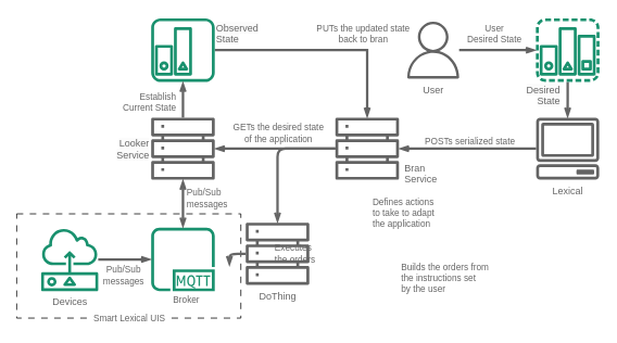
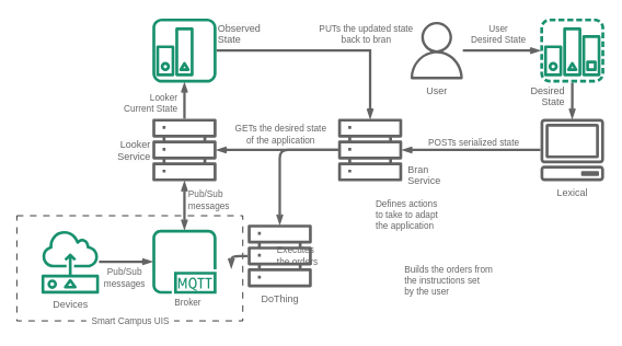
  <mxCell id="0" />
  <mxCell id="1" parent="0" />
  <mxCell id="2" value="" style="rounded=0;whiteSpace=wrap;html=1;fontFamily=Helvetica;fontSize=11;fontColor=#292929;fillColor=none;dashed=1;dashPattern=8 8;spacing=0;spacingTop=-2;" vertex="1" parent="1"><mxGeometry x="20" y="262" width="275" height="128" as="geometry" /></mxCell>
  <mxCell id="3" value="" style="sketch=0;outlineConnect=0;fontColor=#666666;gradientColor=none;fillColor=#19916E;strokeColor=none;dashed=0;verticalLabelPosition=bottom;verticalAlign=top;align=center;html=1;fontSize=12;fontStyle=0;aspect=fixed;pointerEvents=1;shape=mxgraph.aws4.mqtt_protocol;" vertex="1" parent="1"><mxGeometry x="185" y="279" width="78" height="78" as="geometry" /></mxCell>
  <mxCell id="4" style="edgeStyle=orthogonalEdgeStyle;rounded=0;orthogonalLoop=1;jettySize=auto;html=1;strokeWidth=3;strokeColor=#636363;endArrow=openThin;endFill=0;startArrow=none;startFill=0;fontColor=#292929;" edge="1" parent="1" source="7" target="3"><mxGeometry relative="1" as="geometry" /></mxCell>
  <mxCell id="5" value="Pub/Sub &lt;br&gt;messages" style="edgeLabel;html=1;align=center;verticalAlign=middle;resizable=0;points=[];fontSize=11;fontFamily=Helvetica;fontColor=#666666;" vertex="1" connectable="0" parent="4"><mxGeometry x="0.493" y="1" relative="1" as="geometry"><mxPoint x="-19" y="20" as="offset" /></mxGeometry></mxCell>
  <mxCell id="6" value="Broker" style="edgeLabel;html=1;align=center;verticalAlign=middle;resizable=0;points=[];fontSize=11;fontFamily=Helvetica;fontColor=#666666;" vertex="1" connectable="0" parent="4"><mxGeometry x="0.493" y="1" relative="1" as="geometry"><mxPoint x="58" y="50" as="offset" /></mxGeometry></mxCell>
  <mxCell id="7" value="Devices" style="sketch=0;outlineConnect=0;fontColor=#666666;gradientColor=none;fillColor=#19916E;strokeColor=none;dashed=0;verticalLabelPosition=bottom;verticalAlign=top;align=center;html=1;fontSize=12;fontStyle=0;aspect=fixed;pointerEvents=1;shape=mxgraph.aws4.sensor;labelBackgroundColor=none;shadow=0;" vertex="1" parent="1"><mxGeometry x="50" y="279" width="70" height="78" as="geometry" /></mxCell>
  <mxCell id="8" style="edgeStyle=orthogonalEdgeStyle;shape=connector;rounded=0;orthogonalLoop=1;jettySize=auto;html=1;labelBackgroundColor=default;strokeColor=#636363;strokeWidth=3;align=center;verticalAlign=middle;fontFamily=Helvetica;fontSize=11;fontColor=#292929;endArrow=openThin;endFill=0;" edge="1" parent="1" source="9" target="14"><mxGeometry relative="1" as="geometry" /></mxCell>
  <mxCell id="9" value="" style="sketch=0;outlineConnect=0;gradientColor=none;fillColor=#19916E;strokeColor=none;dashed=0;verticalLabelPosition=bottom;verticalAlign=top;align=center;html=1;aspect=fixed;pointerEvents=1;shape=mxgraph.aws4.desired_state;spacing=-1;spacingBottom=1;fontColor=#292929;" vertex="1" parent="1"><mxGeometry x="657" y="22" width="78" height="78" as="geometry" /></mxCell>
  <mxCell id="10" style="edgeStyle=orthogonalEdgeStyle;shape=connector;rounded=0;orthogonalLoop=1;jettySize=auto;html=1;labelBackgroundColor=default;strokeColor=#636363;strokeWidth=3;align=center;verticalAlign=middle;fontFamily=Helvetica;fontSize=11;fontColor=#292929;endArrow=openThin;endFill=0;" edge="1" parent="1" source="11" target="26"><mxGeometry relative="1" as="geometry" /></mxCell>
  <mxCell id="11" value="" style="sketch=0;outlineConnect=0;fontColor=#292929;gradientColor=none;fillColor=#19916E;strokeColor=none;dashed=0;verticalLabelPosition=bottom;verticalAlign=top;align=center;html=1;fontSize=12;fontStyle=0;aspect=fixed;pointerEvents=1;shape=mxgraph.aws4.reported_state;" vertex="1" parent="1"><mxGeometry x="185" y="22" width="78" height="78" as="geometry" /></mxCell>
  <mxCell id="12" style="edgeStyle=orthogonalEdgeStyle;shape=connector;rounded=0;orthogonalLoop=1;jettySize=auto;html=1;labelBackgroundColor=default;strokeColor=#636363;strokeWidth=3;align=center;verticalAlign=middle;fontFamily=Helvetica;fontSize=11;fontColor=#292929;endArrow=openThin;endFill=0;" edge="1" parent="1" source="14" target="26"><mxGeometry relative="1" as="geometry"><mxPoint x="673" y="181" as="targetPoint" /></mxGeometry></mxCell>
  <mxCell id="13" value="POSTs serialized state" style="edgeLabel;html=1;align=center;verticalAlign=middle;resizable=0;points=[];fontSize=11;fontFamily=Helvetica;fontColor=#666666;labelBackgroundColor=none;" vertex="1" connectable="0" parent="12"><mxGeometry x="0.199" relative="1" as="geometry"><mxPoint x="19" y="-10" as="offset" /></mxGeometry></mxCell>
  <mxCell id="14" value="&lt;font color=&quot;#666666&quot;&gt;Lexical&lt;/font&gt;" style="sketch=0;outlineConnect=0;fontColor=#292929;gradientColor=none;fillColor=#636363;strokeColor=none;dashed=0;verticalLabelPosition=bottom;verticalAlign=top;align=center;html=1;fontSize=12;fontStyle=0;aspect=fixed;pointerEvents=1;shape=mxgraph.aws4.client;fontFamily=Helvetica;" vertex="1" parent="1"><mxGeometry x="657" y="144" width="78" height="76" as="geometry" /></mxCell>
  <mxCell id="15" style="edgeStyle=orthogonalEdgeStyle;shape=connector;rounded=0;orthogonalLoop=1;jettySize=auto;html=1;labelBackgroundColor=default;strokeColor=#636363;strokeWidth=3;align=center;verticalAlign=middle;fontFamily=Helvetica;fontSize=11;fontColor=#292929;endArrow=openThin;startArrow=openThin;startFill=0;endFill=0;" edge="1" parent="1" source="29" target="3"><mxGeometry relative="1" as="geometry"><Array as="points"><mxPoint x="224" y="312" /></Array></mxGeometry></mxCell>
  <mxCell id="16" style="edgeStyle=orthogonalEdgeStyle;shape=connector;rounded=0;orthogonalLoop=1;jettySize=auto;html=1;labelBackgroundColor=default;strokeColor=#636363;strokeWidth=3;align=center;verticalAlign=middle;fontFamily=Helvetica;fontSize=11;fontColor=#292929;endArrow=openThin;endFill=0;" edge="1" parent="1" source="29" target="11"><mxGeometry relative="1" as="geometry"><Array as="points"><mxPoint x="224" y="31" /></Array></mxGeometry></mxCell>
  <mxCell id="17" style="edgeStyle=orthogonalEdgeStyle;shape=connector;rounded=0;orthogonalLoop=1;jettySize=auto;html=1;labelBackgroundColor=default;strokeColor=#636363;strokeWidth=3;align=center;verticalAlign=middle;fontFamily=Helvetica;fontSize=11;fontColor=#292929;endArrow=openThin;endFill=0;" edge="1" parent="1" source="18" target="9"><mxGeometry relative="1" as="geometry" /></mxCell>
  <mxCell id="18" value="&lt;font color=&quot;#666666&quot;&gt;User&lt;/font&gt;" style="sketch=0;outlineConnect=0;fontColor=#292929;gradientColor=none;fillColor=#636363;strokeColor=none;dashed=0;verticalLabelPosition=bottom;verticalAlign=top;align=center;html=1;fontSize=12;fontStyle=0;aspect=fixed;pointerEvents=1;shape=mxgraph.aws4.user;fontFamily=Helvetica;" vertex="1" parent="1"><mxGeometry x="496" y="26" width="70" height="70" as="geometry" /></mxCell>
  <mxCell id="19" value="&lt;font color=&quot;#666666&quot;&gt;Pub/Sub &lt;br&gt;messages&lt;/font&gt;" style="edgeLabel;html=1;align=left;verticalAlign=middle;resizable=0;points=[];fontSize=11;fontFamily=Helvetica;fontColor=#292929;" vertex="1" connectable="0" parent="1"><mxGeometry x="227" y="242" as="geometry" /></mxCell>
  <mxCell id="20" style="edgeStyle=orthogonalEdgeStyle;shape=connector;rounded=0;orthogonalLoop=1;jettySize=auto;html=1;labelBackgroundColor=default;strokeColor=#636363;strokeWidth=3;align=center;verticalAlign=middle;fontFamily=Helvetica;fontSize=11;fontColor=#292929;endArrow=openThin;endFill=0;" edge="1" parent="1" source="26" target="29"><mxGeometry relative="1" as="geometry" /></mxCell>
  <mxCell id="21" value="GETs the desired state&lt;br&gt;of the application" style="edgeLabel;html=1;align=center;verticalAlign=middle;resizable=0;points=[];fontSize=11;fontFamily=Helvetica;fontColor=#666666;" vertex="1" connectable="0" parent="20"><mxGeometry x="0.141" y="-2" relative="1" as="geometry"><mxPoint x="13" y="-18" as="offset" /></mxGeometry></mxCell>
  <mxCell id="22" value="Defines actions &lt;br&gt;to take to adapt &lt;br&gt;the application" style="edgeLabel;html=1;align=left;verticalAlign=middle;resizable=0;points=[];fontSize=11;fontFamily=Helvetica;fontColor=#666666;" vertex="1" connectable="0" parent="20"><mxGeometry x="0.141" y="-2" relative="1" as="geometry"><mxPoint x="128" y="80" as="offset" /></mxGeometry></mxCell>
  <mxCell id="23" value="Builds the orders from &lt;br&gt;the instructions set &lt;br&gt;by the user" style="edgeLabel;html=1;align=left;verticalAlign=middle;resizable=0;points=[];fontSize=11;fontFamily=Helvetica;fontColor=#666666;" vertex="1" connectable="0" parent="20"><mxGeometry x="0.141" y="-2" relative="1" as="geometry"><mxPoint x="163" y="160" as="offset" /></mxGeometry></mxCell>
  <mxCell id="24" value="Executes &lt;br&gt;the orders" style="edgeLabel;html=1;align=left;verticalAlign=middle;resizable=0;points=[];fontSize=11;fontFamily=Helvetica;fontColor=#666666;" vertex="1" connectable="0" parent="20"><mxGeometry x="0.141" y="-2" relative="1" as="geometry"><mxPoint x="8" y="130" as="offset" /></mxGeometry></mxCell>
  <mxCell id="25" style="edgeStyle=orthogonalEdgeStyle;shape=connector;curved=0;rounded=1;orthogonalLoop=1;jettySize=auto;html=1;labelBackgroundColor=default;strokeColor=#666666;strokeWidth=3;align=center;verticalAlign=middle;fontFamily=Helvetica;fontSize=12;fontColor=#666666;endArrow=openThin;endFill=0;fillColor=#FAE5C7;" edge="1" parent="1" source="26" target="37"><mxGeometry relative="1" as="geometry" /></mxCell>
  <mxCell id="26" value="" style="sketch=0;outlineConnect=0;fontColor=#292929;gradientColor=none;fillColor=#636363;strokeColor=none;dashed=0;verticalLabelPosition=bottom;verticalAlign=top;align=center;html=1;fontSize=12;fontStyle=0;aspect=fixed;pointerEvents=1;shape=mxgraph.aws4.servers;fontFamily=Helvetica;" vertex="1" parent="1"><mxGeometry x="411" y="143" width="78" height="78" as="geometry" /></mxCell>
- <mxCell id="27" value="&lt;span style=&quot;font-family: Helvetica; font-size: 11px; font-style: normal; font-variant-ligatures: normal; font-variant-caps: normal; font-weight: 400; letter-spacing: normal; orphans: 2; text-indent: 0px; text-transform: none; widows: 2; word-spacing: 0px; -webkit-text-stroke-width: 0px; text-decoration-thickness: initial; text-decoration-style: initial; text-decoration-color: initial; float: none; display: inline !important;&quot;&gt;Establish&lt;/span&gt;&lt;br style=&quot;border-color: var(--border-color); font-family: Helvetica; font-size: 11px; font-style: normal; font-variant-ligatures: normal; font-variant-caps: normal; font-weight: 400; letter-spacing: normal; orphans: 2; text-indent: 0px; text-transform: none; widows: 2; word-spacing: 0px; -webkit-text-stroke-width: 0px; text-decoration-thickness: initial; text-decoration-style: initial; text-decoration-color: initial;&quot;&gt;&lt;span style=&quot;font-family: Helvetica; font-size: 11px; font-style: normal; font-variant-ligatures: normal; font-variant-caps: normal; font-weight: 400; letter-spacing: normal; orphans: 2; text-indent: 0px; text-transform: none; widows: 2; word-spacing: 0px; -webkit-text-stroke-width: 0px; text-decoration-thickness: initial; text-decoration-style: initial; text-decoration-color: initial; float: none; display: inline !important;&quot;&gt;Current State&lt;/span&gt;" style="text;whiteSpace=wrap;html=1;fontSize=11;fontFamily=Helvetica;fontColor=#666666;align=right;" vertex="1" parent="1"><mxGeometry x="148" y="106" width="70" height="39" as="geometry" /></mxCell>
+ <mxCell id="27" value="&lt;span style=&quot;font-family: Helvetica; font-size: 11px; font-style: normal; font-variant-ligatures: normal; font-variant-caps: normal; font-weight: 400; letter-spacing: normal; orphans: 2; text-indent: 0px; text-transform: none; widows: 2; word-spacing: 0px; -webkit-text-stroke-width: 0px; text-decoration-thickness: initial; text-decoration-style: initial; text-decoration-color: initial; float: none; display: inline !important;&quot;&gt;Looker&lt;/span&gt;&lt;br style=&quot;border-color: var(--border-color); font-family: Helvetica; font-size: 11px; font-style: normal; font-variant-ligatures: normal; font-variant-caps: normal; font-weight: 400; letter-spacing: normal; orphans: 2; text-indent: 0px; text-transform: none; widows: 2; word-spacing: 0px; -webkit-text-stroke-width: 0px; text-decoration-thickness: initial; text-decoration-style: initial; text-decoration-color: initial;&quot;&gt;&lt;span style=&quot;font-family: Helvetica; font-size: 11px; font-style: normal; font-variant-ligatures: normal; font-variant-caps: normal; font-weight: 400; letter-spacing: normal; orphans: 2; text-indent: 0px; text-transform: none; widows: 2; word-spacing: 0px; -webkit-text-stroke-width: 0px; text-decoration-thickness: initial; text-decoration-style: initial; text-decoration-color: initial; float: none; display: inline !important;&quot;&gt;Current State&lt;/span&gt;" style="text;whiteSpace=wrap;html=1;fontSize=11;fontFamily=Helvetica;fontColor=#666666;align=right;" vertex="1" parent="1"><mxGeometry x="148" y="106" width="70" height="39" as="geometry" /></mxCell>
  <mxCell id="28" value="" style="group;fillColor=none;fontColor=#666666;" vertex="1" connectable="0" parent="1"><mxGeometry x="135" y="143" width="128" height="78" as="geometry" /></mxCell>
  <mxCell id="29" value="" style="sketch=0;outlineConnect=0;fontColor=#292929;gradientColor=none;fillColor=#636363;strokeColor=none;dashed=0;verticalLabelPosition=bottom;verticalAlign=top;align=center;html=1;fontSize=12;fontStyle=0;aspect=fixed;pointerEvents=1;shape=mxgraph.aws4.servers;fontFamily=Helvetica;" vertex="1" parent="28"><mxGeometry x="50" width="78" height="78" as="geometry" /></mxCell>
  <mxCell id="30" value="&lt;span style=&quot;font-family: Helvetica; font-size: 12px; font-style: normal; font-variant-ligatures: normal; font-variant-caps: normal; font-weight: 400; letter-spacing: normal; orphans: 2; text-indent: 0px; text-transform: none; widows: 2; word-spacing: 0px; -webkit-text-stroke-width: 0px; background-color: rgb(251, 251, 251); text-decoration-thickness: initial; text-decoration-style: initial; text-decoration-color: initial; float: none; display: inline !important;&quot;&gt;&lt;font color=&quot;#666666&quot;&gt;Looker&lt;br&gt;Service&lt;/font&gt;&lt;br&gt;&lt;/span&gt;" style="text;whiteSpace=wrap;html=1;fontSize=11;fontFamily=Helvetica;fontColor=#292929;align=right;" vertex="1" parent="28"><mxGeometry y="19" width="50" height="40" as="geometry" /></mxCell>
  <mxCell id="31" value="User&lt;br&gt;Desired State" style="edgeLabel;html=1;align=center;verticalAlign=middle;resizable=0;points=[];fontSize=11;fontFamily=Helvetica;fontColor=#666666;labelBackgroundColor=none;" vertex="1" connectable="0" parent="1"><mxGeometry x="605" y="40.004" as="geometry" /></mxCell>
  <mxCell id="32" value="&lt;span style=&quot;font-family: Helvetica; font-size: 12px; font-style: normal; font-variant-ligatures: normal; font-variant-caps: normal; font-weight: 400; letter-spacing: normal; orphans: 2; text-indent: 0px; text-transform: none; widows: 2; word-spacing: 0px; -webkit-text-stroke-width: 0px; background-color: rgb(251, 251, 251); text-decoration-thickness: initial; text-decoration-style: initial; text-decoration-color: initial; float: none; display: inline !important;&quot;&gt;Desired State&lt;/span&gt;" style="text;whiteSpace=wrap;html=1;fontSize=11;fontFamily=Helvetica;fontColor=#666666;align=right;" vertex="1" parent="1"><mxGeometry x="639" y="96" width="50" height="40" as="geometry" /></mxCell>
  <mxCell id="33" value="&lt;span style=&quot;font-family: Helvetica; font-size: 12px; font-style: normal; font-variant-ligatures: normal; font-variant-caps: normal; font-weight: 400; letter-spacing: normal; orphans: 2; text-align: center; text-indent: 0px; text-transform: none; widows: 2; word-spacing: 0px; -webkit-text-stroke-width: 0px; background-color: rgb(251, 251, 251); text-decoration-thickness: initial; text-decoration-style: initial; text-decoration-color: initial; float: none; display: inline !important;&quot;&gt;Observed&lt;br&gt;State&lt;/span&gt;" style="text;whiteSpace=wrap;html=1;fontSize=11;fontFamily=Helvetica;fontColor=#666666;" vertex="1" parent="1"><mxGeometry x="263" y="20" width="50" height="40" as="geometry" /></mxCell>
- <mxCell id="34" value="&amp;nbsp; Smart Lexical UIS&amp;nbsp;&amp;nbsp;" style="text;html=1;align=center;verticalAlign=top;resizable=0;points=[];autosize=1;strokeColor=none;fillColor=none;fontSize=11;fontFamily=Helvetica;fontColor=#666666;spacing=0;labelBackgroundColor=default;" vertex="1" parent="1"><mxGeometry x="92.5" y="379" width="130" height="20" as="geometry" /></mxCell>
+ <mxCell id="34" value="&amp;nbsp; Smart Campus UIS&amp;nbsp;&amp;nbsp;" style="text;html=1;align=center;verticalAlign=top;resizable=0;points=[];autosize=1;strokeColor=none;fillColor=none;fontSize=11;fontFamily=Helvetica;fontColor=#666666;spacing=0;labelBackgroundColor=default;" vertex="1" parent="1"><mxGeometry x="92.5" y="379" width="130" height="20" as="geometry" /></mxCell>
  <mxCell id="35" value="PUTs the updated state&lt;br style=&quot;border-color: var(--border-color);&quot;&gt;back to bran" style="edgeLabel;html=1;align=center;verticalAlign=middle;resizable=0;points=[];fontSize=11;fontFamily=Helvetica;fontColor=#666666;" vertex="1" connectable="0" parent="1"><mxGeometry x="444.998" y="40" as="geometry" /></mxCell>
  <mxCell id="36" style="edgeStyle=orthogonalEdgeStyle;shape=connector;curved=0;rounded=1;orthogonalLoop=1;jettySize=auto;html=1;labelBackgroundColor=default;strokeColor=#666666;strokeWidth=3;align=center;verticalAlign=middle;fontFamily=Helvetica;fontSize=12;fontColor=#666666;endArrow=openThin;endFill=0;fillColor=#FAE5C7;" edge="1" parent="1" source="37" target="2"><mxGeometry relative="1" as="geometry" /></mxCell>
  <mxCell id="37" value="&lt;font color=&quot;#666666&quot;&gt;DoThing&lt;/font&gt;" style="sketch=0;outlineConnect=0;fontColor=#292929;gradientColor=none;fillColor=#636363;strokeColor=none;dashed=0;verticalLabelPosition=bottom;verticalAlign=top;align=center;html=1;fontSize=12;fontStyle=0;aspect=fixed;pointerEvents=1;shape=mxgraph.aws4.servers;fontFamily=Helvetica;" vertex="1" parent="1"><mxGeometry x="301" y="272" width="78" height="78" as="geometry" /></mxCell>
  <mxCell id="38" value="&lt;div style=&quot;text-align: left;&quot;&gt;&lt;span style=&quot;color: rgb(102, 102, 102); font-size: 12px;&quot;&gt;Bran Service&lt;/span&gt;&lt;/div&gt;" style="text;whiteSpace=wrap;html=1;fontSize=11;fontFamily=Helvetica;fontColor=#292929;align=right;" vertex="1" parent="1"><mxGeometry x="496" y="192" width="50" height="40" as="geometry" /></mxCell>
